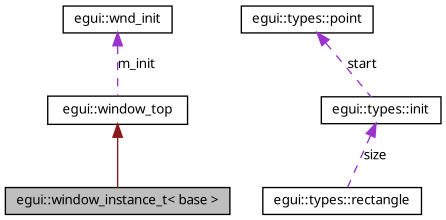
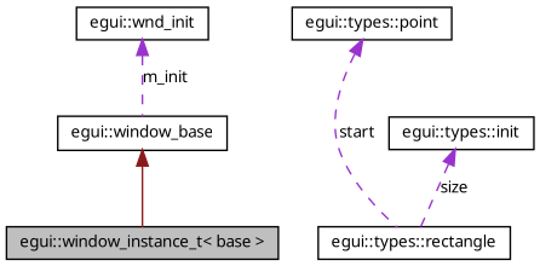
  digraph {
    node [color=black fillcolor=white fontname="FreeSans.ttf" fontsize=10 shape=record style=filled]
    edge [color=darkorchid3 dir=back fontname="FreeSans.ttf" fontsize=10 labelfontname="FreeSans.ttf" labelfontsize=10 style=dashed]
    n1 [fillcolor=grey75 fontcolor=black height=0.2 label="egui::window_instance_t\< base \>" width=0.4]
-   n2 [height=0.2 label="egui::window_top" width=0.4]
+   n2 [height=0.2 label="egui::window_base" width=0.4]
    n3 [height=0.2 label="egui::wnd_init" width=0.4]
    n4 [height=0.2 label="egui::types::rectangle" width=0.4]
    n5 [height=0.2 label="egui::types::point" width=0.4]
    n6 [height=0.2 label="egui::types::init" width=0.4]
    n2 -> n1 [color=firebrick4 style=solid]
    n3 -> n2 [label=m_init]
-   n5 -> n6 [label=start]
+   n5 -> n4 [label=start]
    n6 -> n4 [label=size]
  }
